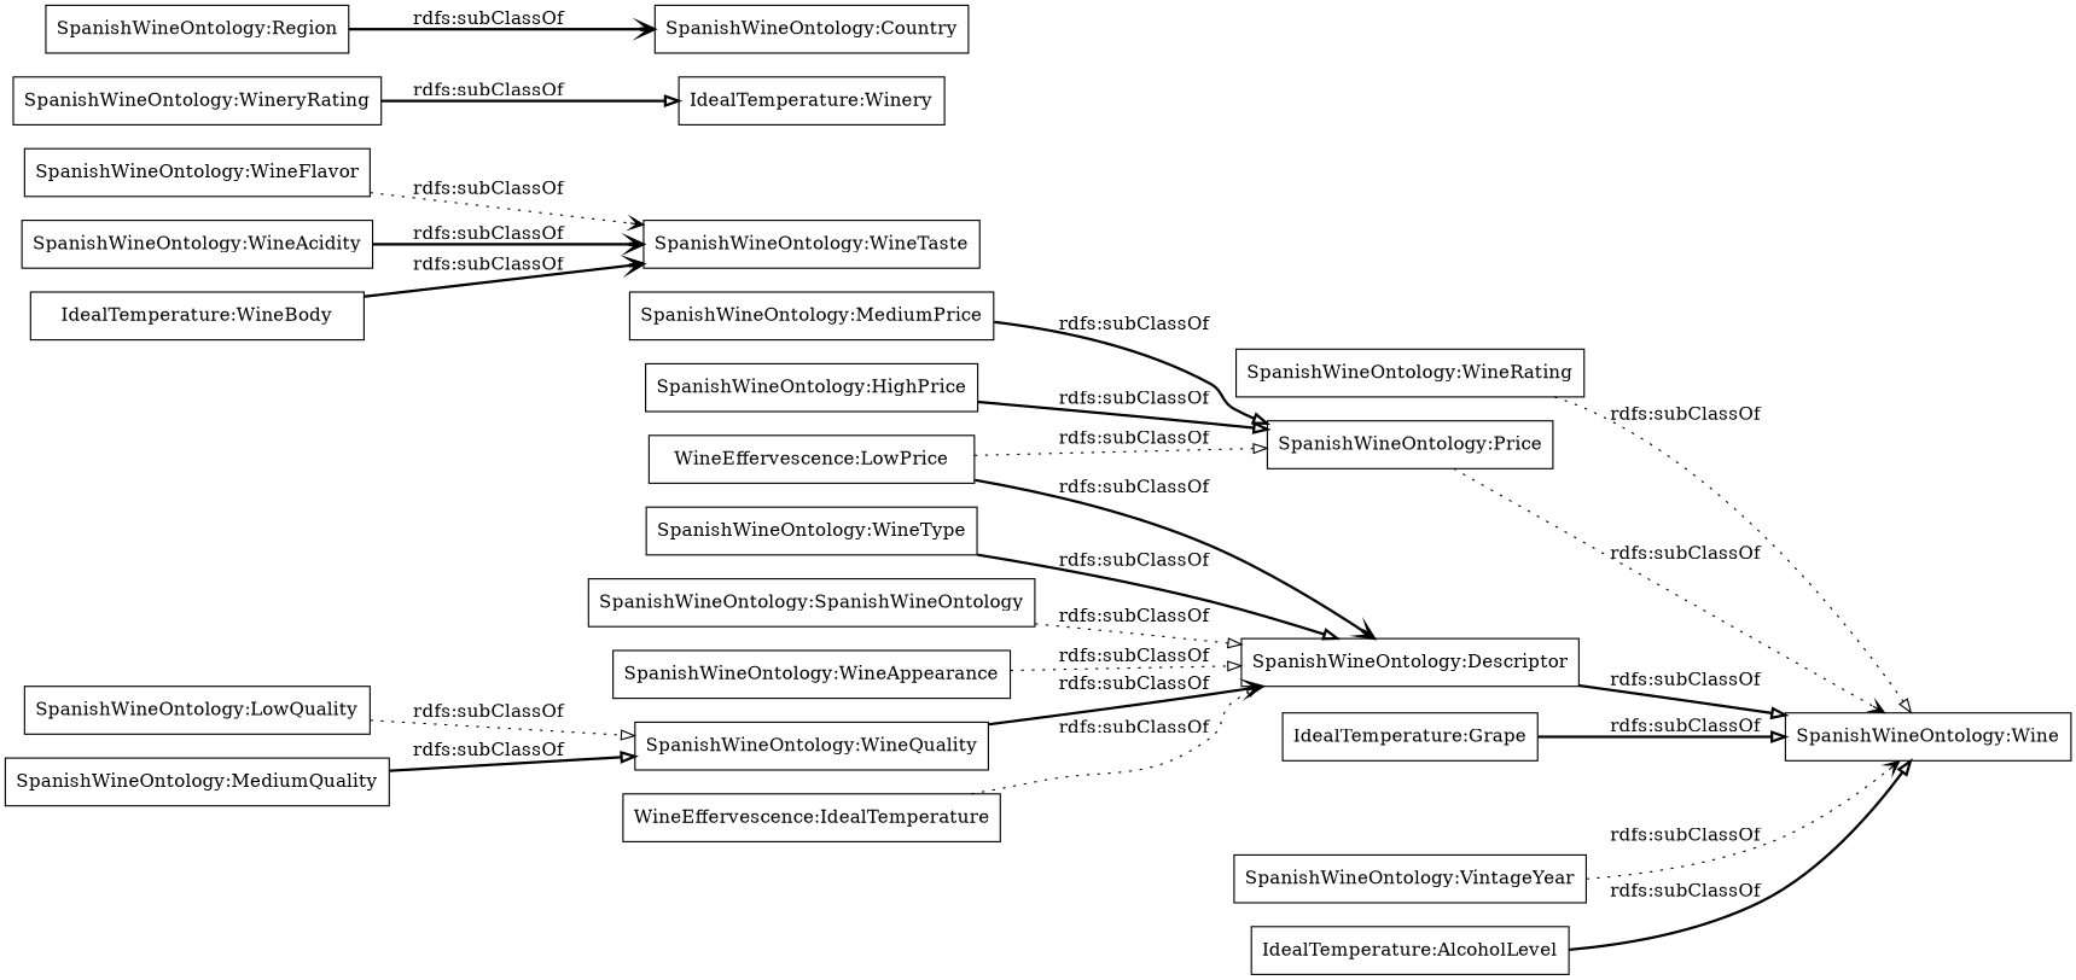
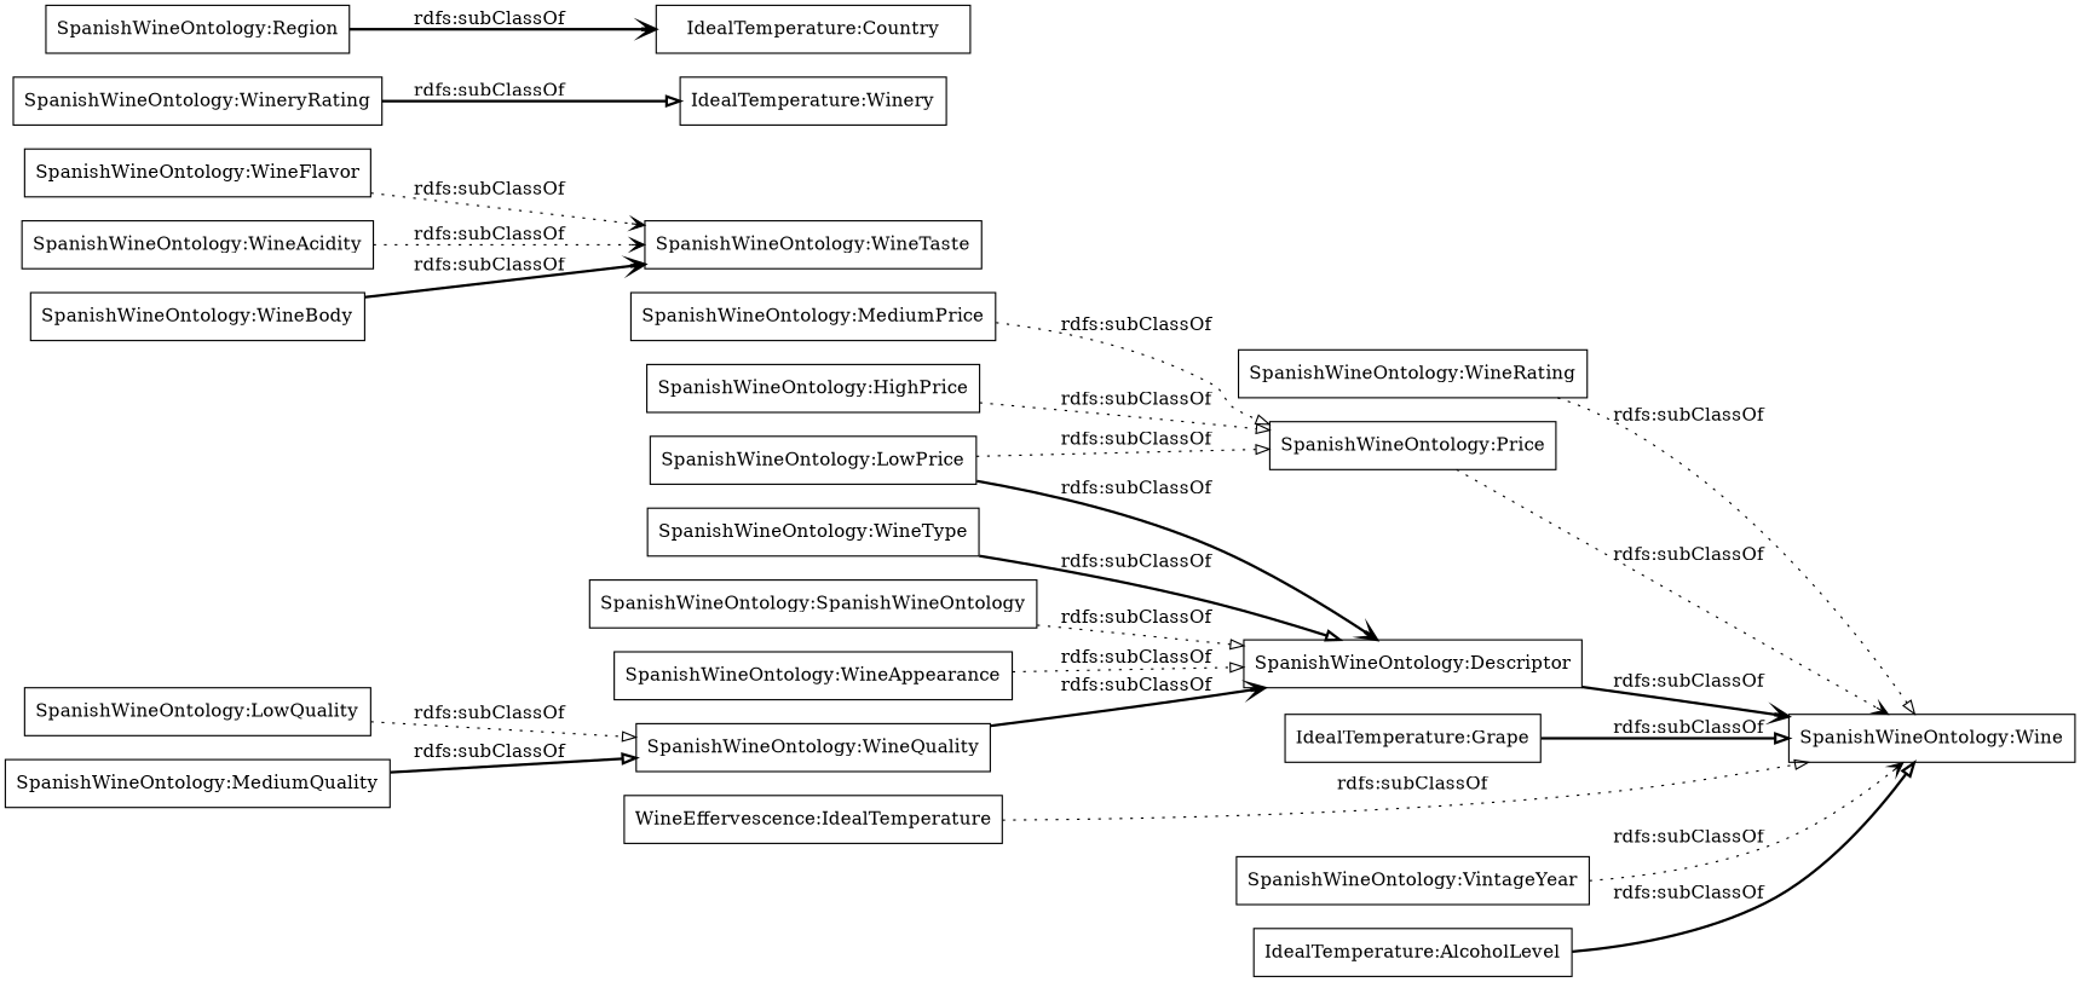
  digraph {
    rankdir=LR
    node [color=black shape=rectangle]
    edge [arrowhead=onormal style=dotted]
    "SpanishWineOntology:WineRating"
    "SpanishWineOntology:Wine"
    "SpanishWineOntology:WineFlavor"
    "SpanishWineOntology:WineTaste"
    "SpanishWineOntology:WineAcidity"
    "SpanishWineOntology:MediumPrice"
    "SpanishWineOntology:Price"
    n8 [label="SpanishWineOntology:SpanishWineOntology"]
    "SpanishWineOntology:Descriptor"
    n10 [label="IdealTemperature:Grape"]
-   "SpanishWineOntology:WineBody" [label="IdealTemperature:WineBody"]
+   "SpanishWineOntology:WineBody"
    n12 [label="WineEffervescence:IdealTemperature"]
    "SpanishWineOntology:LowQuality"
    "SpanishWineOntology:WineQuality"
    n15 [label="IdealTemperature:Winery"]
    "SpanishWineOntology:WineryRating"
    "SpanishWineOntology:WineType"
    "SpanishWineOntology:Region"
-   "SpanishWineOntology:Country"
+   "SpanishWineOntology:Country" [label="IdealTemperature:Country"]
    "SpanishWineOntology:WineAppearance"
    "SpanishWineOntology:VintageYear"
    "SpanishWineOntology:HighPrice"
    "SpanishWineOntology:MediumQuality"
-   "SpanishWineOntology:LowPrice" [label="WineEffervescence:LowPrice"]
+   "SpanishWineOntology:LowPrice"
    n25 [label="IdealTemperature:AlcoholLevel"]
    "SpanishWineOntology:WineRating" -> "SpanishWineOntology:Wine" [label="rdfs:subClassOf"]
    "SpanishWineOntology:WineFlavor" -> "SpanishWineOntology:WineTaste" [arrowhead=vee label="rdfs:subClassOf"]
-   "SpanishWineOntology:WineAcidity" -> "SpanishWineOntology:WineTaste" [arrowhead=vee label="rdfs:subClassOf" style=bold]
-   "SpanishWineOntology:MediumPrice" -> "SpanishWineOntology:Price" [label="rdfs:subClassOf" style=bold]
+   "SpanishWineOntology:WineAcidity" -> "SpanishWineOntology:WineTaste" [arrowhead=vee label="rdfs:subClassOf"]
+   "SpanishWineOntology:MediumPrice" -> "SpanishWineOntology:Price" [label="rdfs:subClassOf"]
    "SpanishWineOntology:Price" -> "SpanishWineOntology:Wine" [arrowhead=vee label="rdfs:subClassOf"]
    n8 -> "SpanishWineOntology:Descriptor" [label="rdfs:subClassOf"]
-   "SpanishWineOntology:Descriptor" -> "SpanishWineOntology:Wine" [label="rdfs:subClassOf" style=bold]
+   "SpanishWineOntology:Descriptor" -> "SpanishWineOntology:Wine" [arrowhead=vee label="rdfs:subClassOf" style=bold]
    n10 -> "SpanishWineOntology:Wine" [label="rdfs:subClassOf" style=bold]
    "SpanishWineOntology:WineBody" -> "SpanishWineOntology:WineTaste" [arrowhead=vee label="rdfs:subClassOf" style=bold]
-   n12 -> "SpanishWineOntology:Descriptor" [label="rdfs:subClassOf"]
+   n12 -> "SpanishWineOntology:Wine" [label="rdfs:subClassOf"]
    "SpanishWineOntology:LowQuality" -> "SpanishWineOntology:WineQuality" [label="rdfs:subClassOf"]
    "SpanishWineOntology:WineQuality" -> "SpanishWineOntology:Descriptor" [arrowhead=vee label="rdfs:subClassOf" style=bold]
    "SpanishWineOntology:WineryRating" -> n15 [label="rdfs:subClassOf" style=bold]
    "SpanishWineOntology:WineType" -> "SpanishWineOntology:Descriptor" [label="rdfs:subClassOf" style=bold]
    "SpanishWineOntology:Region" -> "SpanishWineOntology:Country" [arrowhead=vee label="rdfs:subClassOf" style=bold]
    "SpanishWineOntology:WineAppearance" -> "SpanishWineOntology:Descriptor" [label="rdfs:subClassOf"]
    "SpanishWineOntology:VintageYear" -> "SpanishWineOntology:Wine" [arrowhead=vee label="rdfs:subClassOf"]
-   "SpanishWineOntology:HighPrice" -> "SpanishWineOntology:Price" [label="rdfs:subClassOf" style=bold]
+   "SpanishWineOntology:HighPrice" -> "SpanishWineOntology:Price" [label="rdfs:subClassOf"]
    "SpanishWineOntology:MediumQuality" -> "SpanishWineOntology:WineQuality" [label="rdfs:subClassOf" style=bold]
    "SpanishWineOntology:LowPrice" -> "SpanishWineOntology:Price" [label="rdfs:subClassOf"]
    "SpanishWineOntology:LowPrice" -> "SpanishWineOntology:Descriptor" [arrowhead=vee label="rdfs:subClassOf" style=bold]
    n25 -> "SpanishWineOntology:Wine" [label="rdfs:subClassOf" style=bold]
  }
